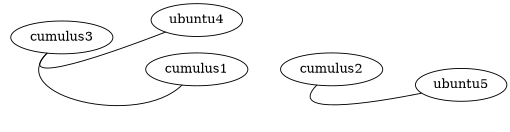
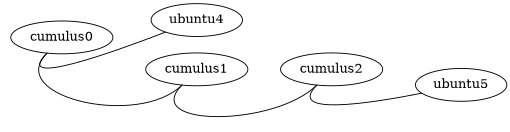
  graph {
    rankdir=LR
    edge [headport=eth1 tailport=swp1]
    n1 [label=ubuntu4]
-   cumulus0 [label=cumulus3]
+   cumulus0
    cumulus1
    cumulus2
    n5 [label=ubuntu5]
    cumulus0 -- n1
    cumulus0 -- cumulus1 [headport=swp1 tailport=swp2]
+   cumulus1 -- cumulus2 [headport=swp2 tailport=swp2]
    cumulus2 -- n5
  }
